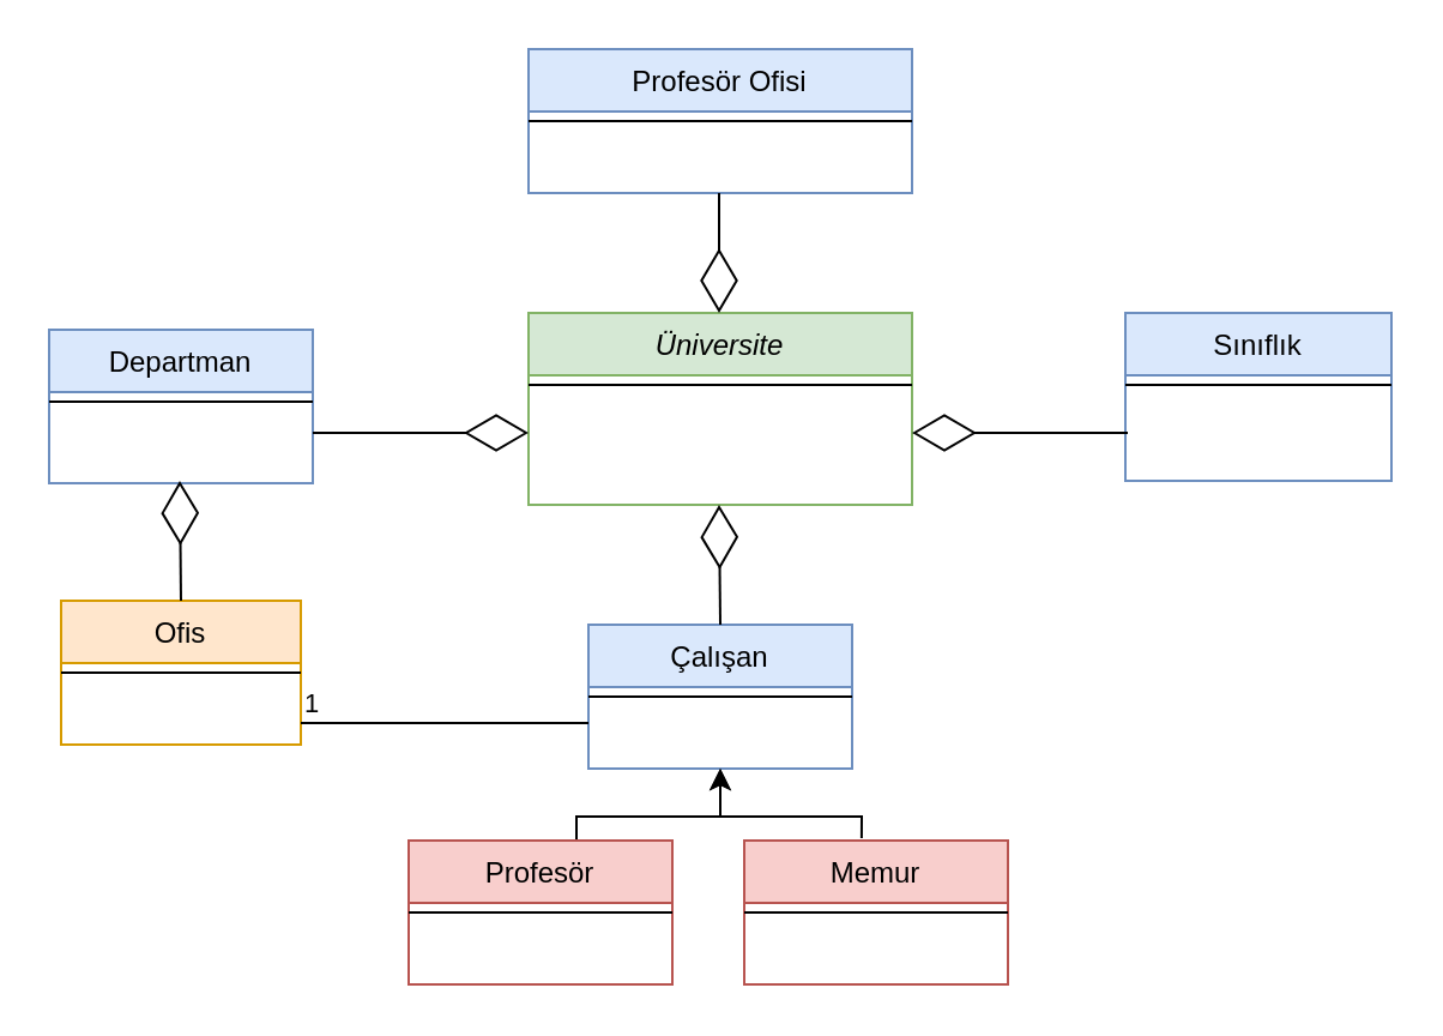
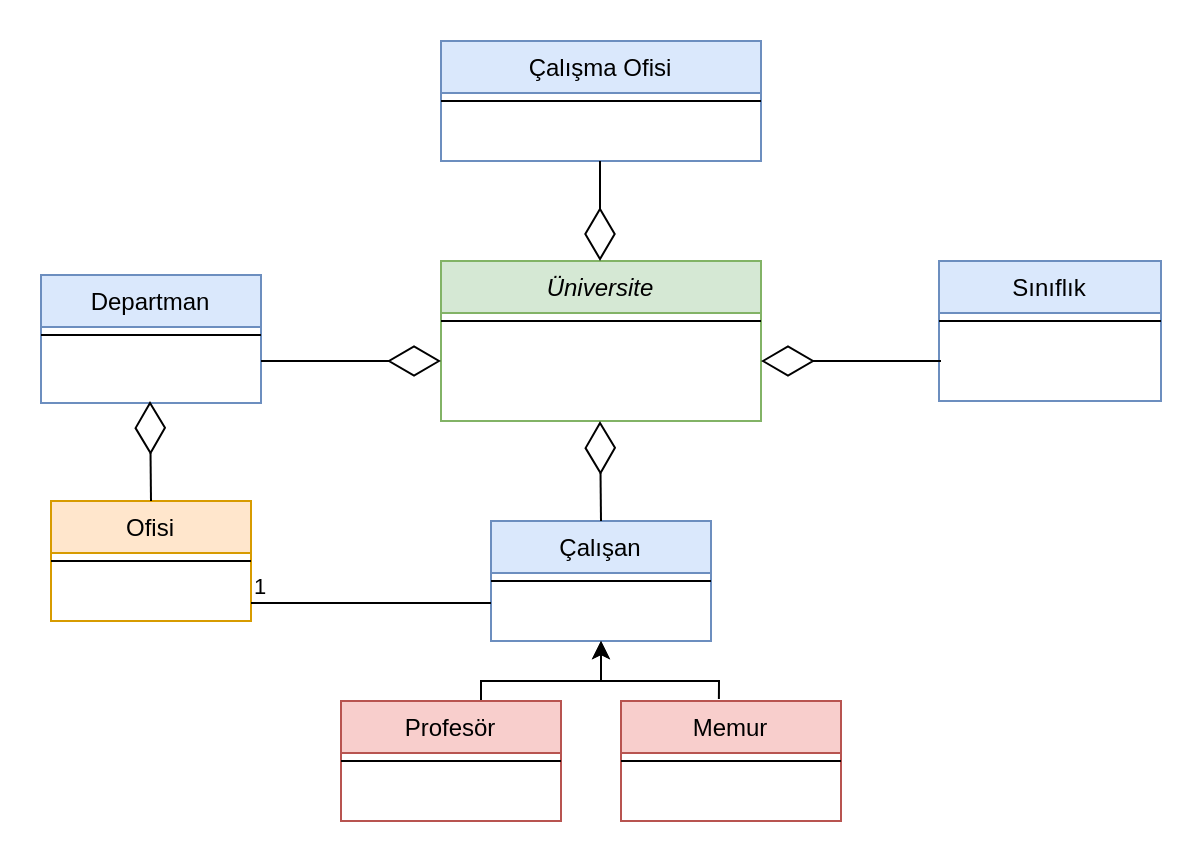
  <mxCell id="0" />
  <mxCell id="1" parent="0" />
  <mxCell id="2" value="Üniversite" style="swimlane;fontStyle=2;align=center;verticalAlign=top;childLayout=stackLayout;horizontal=1;startSize=26;horizontalStack=0;resizeParent=1;resizeLast=0;collapsible=1;marginBottom=0;rounded=0;shadow=0;strokeWidth=1;fillColor=#d5e8d4;strokeColor=#82b366;" parent="1" vertex="1"><mxGeometry x="220" y="130" width="160" height="80" as="geometry"><mxRectangle x="220" y="120" width="160" height="26" as="alternateBounds" /></mxGeometry></mxCell>
  <mxCell id="3" value="" style="line;html=1;strokeWidth=1;align=left;verticalAlign=middle;spacingTop=-1;spacingLeft=3;spacingRight=3;rotatable=0;labelPosition=right;points=[];portConstraint=eastwest;" parent="2" vertex="1"><mxGeometry y="26" width="160" height="8" as="geometry" /></mxCell>
  <mxCell id="4" value="Departman" style="swimlane;fontStyle=0;align=center;verticalAlign=top;childLayout=stackLayout;horizontal=1;startSize=26;horizontalStack=0;resizeParent=1;resizeLast=0;collapsible=1;marginBottom=0;rounded=0;shadow=0;strokeWidth=1;fillColor=#dae8fc;strokeColor=#6c8ebf;" parent="1" vertex="1"><mxGeometry x="20" y="137" width="110" height="64" as="geometry"><mxRectangle x="80" y="260" width="160" height="26" as="alternateBounds" /></mxGeometry></mxCell>
  <mxCell id="5" value="" style="line;html=1;strokeWidth=1;align=left;verticalAlign=middle;spacingTop=-1;spacingLeft=3;spacingRight=3;rotatable=0;labelPosition=right;points=[];portConstraint=eastwest;" parent="4" vertex="1"><mxGeometry y="26" width="110" height="8" as="geometry" /></mxCell>
- <mxCell id="6" value="Profesör Ofisi" style="swimlane;fontStyle=0;align=center;verticalAlign=top;childLayout=stackLayout;horizontal=1;startSize=26;horizontalStack=0;resizeParent=1;resizeLast=0;collapsible=1;marginBottom=0;rounded=0;shadow=0;strokeWidth=1;fillColor=#dae8fc;strokeColor=#6c8ebf;" parent="1" vertex="1"><mxGeometry x="220" y="20" width="160" height="60" as="geometry"><mxRectangle x="310" y="180" width="170" height="26" as="alternateBounds" /></mxGeometry></mxCell>
+ <mxCell id="6" value="Çalışma Ofisi" style="swimlane;fontStyle=0;align=center;verticalAlign=top;childLayout=stackLayout;horizontal=1;startSize=26;horizontalStack=0;resizeParent=1;resizeLast=0;collapsible=1;marginBottom=0;rounded=0;shadow=0;strokeWidth=1;fillColor=#dae8fc;strokeColor=#6c8ebf;" parent="1" vertex="1"><mxGeometry x="220" y="20" width="160" height="60" as="geometry"><mxRectangle x="310" y="180" width="170" height="26" as="alternateBounds" /></mxGeometry></mxCell>
  <mxCell id="7" value="" style="line;html=1;strokeWidth=1;align=left;verticalAlign=middle;spacingTop=-1;spacingLeft=3;spacingRight=3;rotatable=0;labelPosition=right;points=[];portConstraint=eastwest;" parent="6" vertex="1"><mxGeometry y="26" width="160" height="8" as="geometry" /></mxCell>
  <mxCell id="8" value="Sınıflık" style="swimlane;fontStyle=0;align=center;verticalAlign=top;childLayout=stackLayout;horizontal=1;startSize=26;horizontalStack=0;resizeParent=1;resizeLast=0;collapsible=1;marginBottom=0;rounded=0;shadow=0;strokeWidth=1;fillColor=#dae8fc;strokeColor=#6c8ebf;" parent="1" vertex="1"><mxGeometry x="469" y="130" width="111" height="70" as="geometry"><mxRectangle x="508" y="120" width="160" height="26" as="alternateBounds" /></mxGeometry></mxCell>
  <mxCell id="9" value="" style="line;html=1;strokeWidth=1;align=left;verticalAlign=middle;spacingTop=-1;spacingLeft=3;spacingRight=3;rotatable=0;labelPosition=right;points=[];portConstraint=eastwest;" parent="8" vertex="1"><mxGeometry y="26" width="111" height="8" as="geometry" /></mxCell>
  <mxCell id="10" value="Çalışan" style="swimlane;fontStyle=0;align=center;verticalAlign=top;childLayout=stackLayout;horizontal=1;startSize=26;horizontalStack=0;resizeParent=1;resizeLast=0;collapsible=1;marginBottom=0;rounded=0;shadow=0;strokeWidth=1;fillColor=#dae8fc;strokeColor=#6c8ebf;" vertex="1" parent="1"><mxGeometry x="245" y="260" width="110" height="60" as="geometry"><mxRectangle x="480" y="460" width="160" height="26" as="alternateBounds" /></mxGeometry></mxCell>
  <mxCell id="11" value="" style="line;html=1;strokeWidth=1;align=left;verticalAlign=middle;spacingTop=-1;spacingLeft=3;spacingRight=3;rotatable=0;labelPosition=right;points=[];portConstraint=eastwest;" vertex="1" parent="10"><mxGeometry y="26" width="110" height="8" as="geometry" /></mxCell>
  <mxCell id="12" value="" style="endArrow=classic;html=1;rounded=0;entryX=0.5;entryY=1;entryDx=0;entryDy=0;" edge="1" parent="10" target="10"><mxGeometry width="50" height="50" relative="1" as="geometry"><mxPoint x="-5" y="90" as="sourcePoint" /><mxPoint x="65" y="70" as="targetPoint" /><Array as="points"><mxPoint x="-5" y="80" /><mxPoint x="55" y="80" /></Array></mxGeometry></mxCell>
  <mxCell id="13" value="" style="endArrow=diamondThin;endFill=0;endSize=24;html=1;rounded=0;" edge="1" parent="1"><mxGeometry width="160" relative="1" as="geometry"><mxPoint x="470" y="180" as="sourcePoint" /><mxPoint x="380" y="180" as="targetPoint" /></mxGeometry></mxCell>
  <mxCell id="14" value="" style="endArrow=diamondThin;endFill=0;endSize=24;html=1;rounded=0;" edge="1" parent="1"><mxGeometry width="160" relative="1" as="geometry"><mxPoint x="299.5" y="80" as="sourcePoint" /><mxPoint x="299.5" y="130" as="targetPoint" /></mxGeometry></mxCell>
  <mxCell id="15" value="" style="endArrow=diamondThin;endFill=0;endSize=24;html=1;rounded=0;" edge="1" parent="1"><mxGeometry width="160" relative="1" as="geometry"><mxPoint x="130" y="180" as="sourcePoint" /><mxPoint x="220" y="180" as="targetPoint" /></mxGeometry></mxCell>
- <mxCell id="16" value="Ofis" style="swimlane;fontStyle=0;align=center;verticalAlign=top;childLayout=stackLayout;horizontal=1;startSize=26;horizontalStack=0;resizeParent=1;resizeLast=0;collapsible=1;marginBottom=0;rounded=0;shadow=0;strokeWidth=1;fillColor=#ffe6cc;strokeColor=#d79b00;" vertex="1" parent="1"><mxGeometry x="25" y="250" width="100" height="60" as="geometry"><mxRectangle x="480" y="460" width="160" height="26" as="alternateBounds" /></mxGeometry></mxCell>
+ <mxCell id="16" value="Ofisi" style="swimlane;fontStyle=0;align=center;verticalAlign=top;childLayout=stackLayout;horizontal=1;startSize=26;horizontalStack=0;resizeParent=1;resizeLast=0;collapsible=1;marginBottom=0;rounded=0;shadow=0;strokeWidth=1;fillColor=#ffe6cc;strokeColor=#d79b00;" vertex="1" parent="1"><mxGeometry x="25" y="250" width="100" height="60" as="geometry"><mxRectangle x="480" y="460" width="160" height="26" as="alternateBounds" /></mxGeometry></mxCell>
  <mxCell id="17" value="" style="line;html=1;strokeWidth=1;align=left;verticalAlign=middle;spacingTop=-1;spacingLeft=3;spacingRight=3;rotatable=0;labelPosition=right;points=[];portConstraint=eastwest;" vertex="1" parent="16"><mxGeometry y="26" width="100" height="8" as="geometry" /></mxCell>
  <mxCell id="18" value="" style="endArrow=diamondThin;endFill=0;endSize=24;html=1;rounded=0;entryX=0.127;entryY=0.875;entryDx=0;entryDy=0;entryPerimeter=0;exitX=0.5;exitY=0;exitDx=0;exitDy=0;" edge="1" parent="1" source="16"><mxGeometry width="160" relative="1" as="geometry"><mxPoint x="75" y="240" as="sourcePoint" /><mxPoint x="74.5" y="200" as="targetPoint" /></mxGeometry></mxCell>
  <mxCell id="19" value="" style="endArrow=diamondThin;endFill=0;endSize=24;html=1;rounded=0;entryX=0.127;entryY=0.875;entryDx=0;entryDy=0;entryPerimeter=0;exitX=0.5;exitY=0;exitDx=0;exitDy=0;" edge="1" parent="1"><mxGeometry width="160" relative="1" as="geometry"><mxPoint x="300" y="260" as="sourcePoint" /><mxPoint x="299.5" y="210" as="targetPoint" /></mxGeometry></mxCell>
  <mxCell id="20" value="Profesör" style="swimlane;fontStyle=0;align=center;verticalAlign=top;childLayout=stackLayout;horizontal=1;startSize=26;horizontalStack=0;resizeParent=1;resizeLast=0;collapsible=1;marginBottom=0;rounded=0;shadow=0;strokeWidth=1;fillColor=#f8cecc;strokeColor=#b85450;" vertex="1" parent="1"><mxGeometry x="170" y="350" width="110" height="60" as="geometry"><mxRectangle x="480" y="460" width="160" height="26" as="alternateBounds" /></mxGeometry></mxCell>
  <mxCell id="21" value="" style="line;html=1;strokeWidth=1;align=left;verticalAlign=middle;spacingTop=-1;spacingLeft=3;spacingRight=3;rotatable=0;labelPosition=right;points=[];portConstraint=eastwest;" vertex="1" parent="20"><mxGeometry y="26" width="110" height="8" as="geometry" /></mxCell>
  <mxCell id="22" value="Memur" style="swimlane;fontStyle=0;align=center;verticalAlign=top;childLayout=stackLayout;horizontal=1;startSize=26;horizontalStack=0;resizeParent=1;resizeLast=0;collapsible=1;marginBottom=0;rounded=0;shadow=0;strokeWidth=1;fillColor=#f8cecc;strokeColor=#b85450;" vertex="1" parent="1"><mxGeometry x="310" y="350" width="110" height="60" as="geometry"><mxRectangle x="480" y="460" width="160" height="26" as="alternateBounds" /></mxGeometry></mxCell>
  <mxCell id="23" value="" style="line;html=1;strokeWidth=1;align=left;verticalAlign=middle;spacingTop=-1;spacingLeft=3;spacingRight=3;rotatable=0;labelPosition=right;points=[];portConstraint=eastwest;" vertex="1" parent="22"><mxGeometry y="26" width="110" height="8" as="geometry" /></mxCell>
  <mxCell id="24" value="" style="endArrow=classic;html=1;rounded=0;edgeStyle=orthogonalEdgeStyle;exitX=0.445;exitY=-0.017;exitDx=0;exitDy=0;exitPerimeter=0;" edge="1" parent="1" source="22"><mxGeometry width="50" height="50" relative="1" as="geometry"><mxPoint x="360" y="340" as="sourcePoint" /><mxPoint x="300" y="320" as="targetPoint" /><Array as="points"><mxPoint x="359" y="340" /><mxPoint x="300" y="340" /></Array></mxGeometry></mxCell>
  <mxCell id="25" value="" style="endArrow=none;endFill=0;html=1;align=left;verticalAlign=top;rounded=0;strokeColor=default;" edge="1" parent="1"><mxGeometry x="-1" relative="1" as="geometry"><mxPoint x="125" y="301" as="sourcePoint" /><mxPoint x="245" y="301" as="targetPoint" /></mxGeometry></mxCell>
  <mxCell id="26" value="1" style="edgeLabel;resizable=0;html=1;align=left;verticalAlign=bottom;" connectable="0" vertex="1" parent="25"><mxGeometry x="-1" relative="1" as="geometry" /></mxCell>
  <mxCell id="27" style="edgeStyle=none;rounded=0;orthogonalLoop=1;jettySize=auto;html=1;entryX=0;entryY=0.5;entryDx=0;entryDy=0;endArrow=none;endFill=0;strokeColor=default;" edge="1" parent="1" source="10" target="10"><mxGeometry relative="1" as="geometry" /></mxCell>
